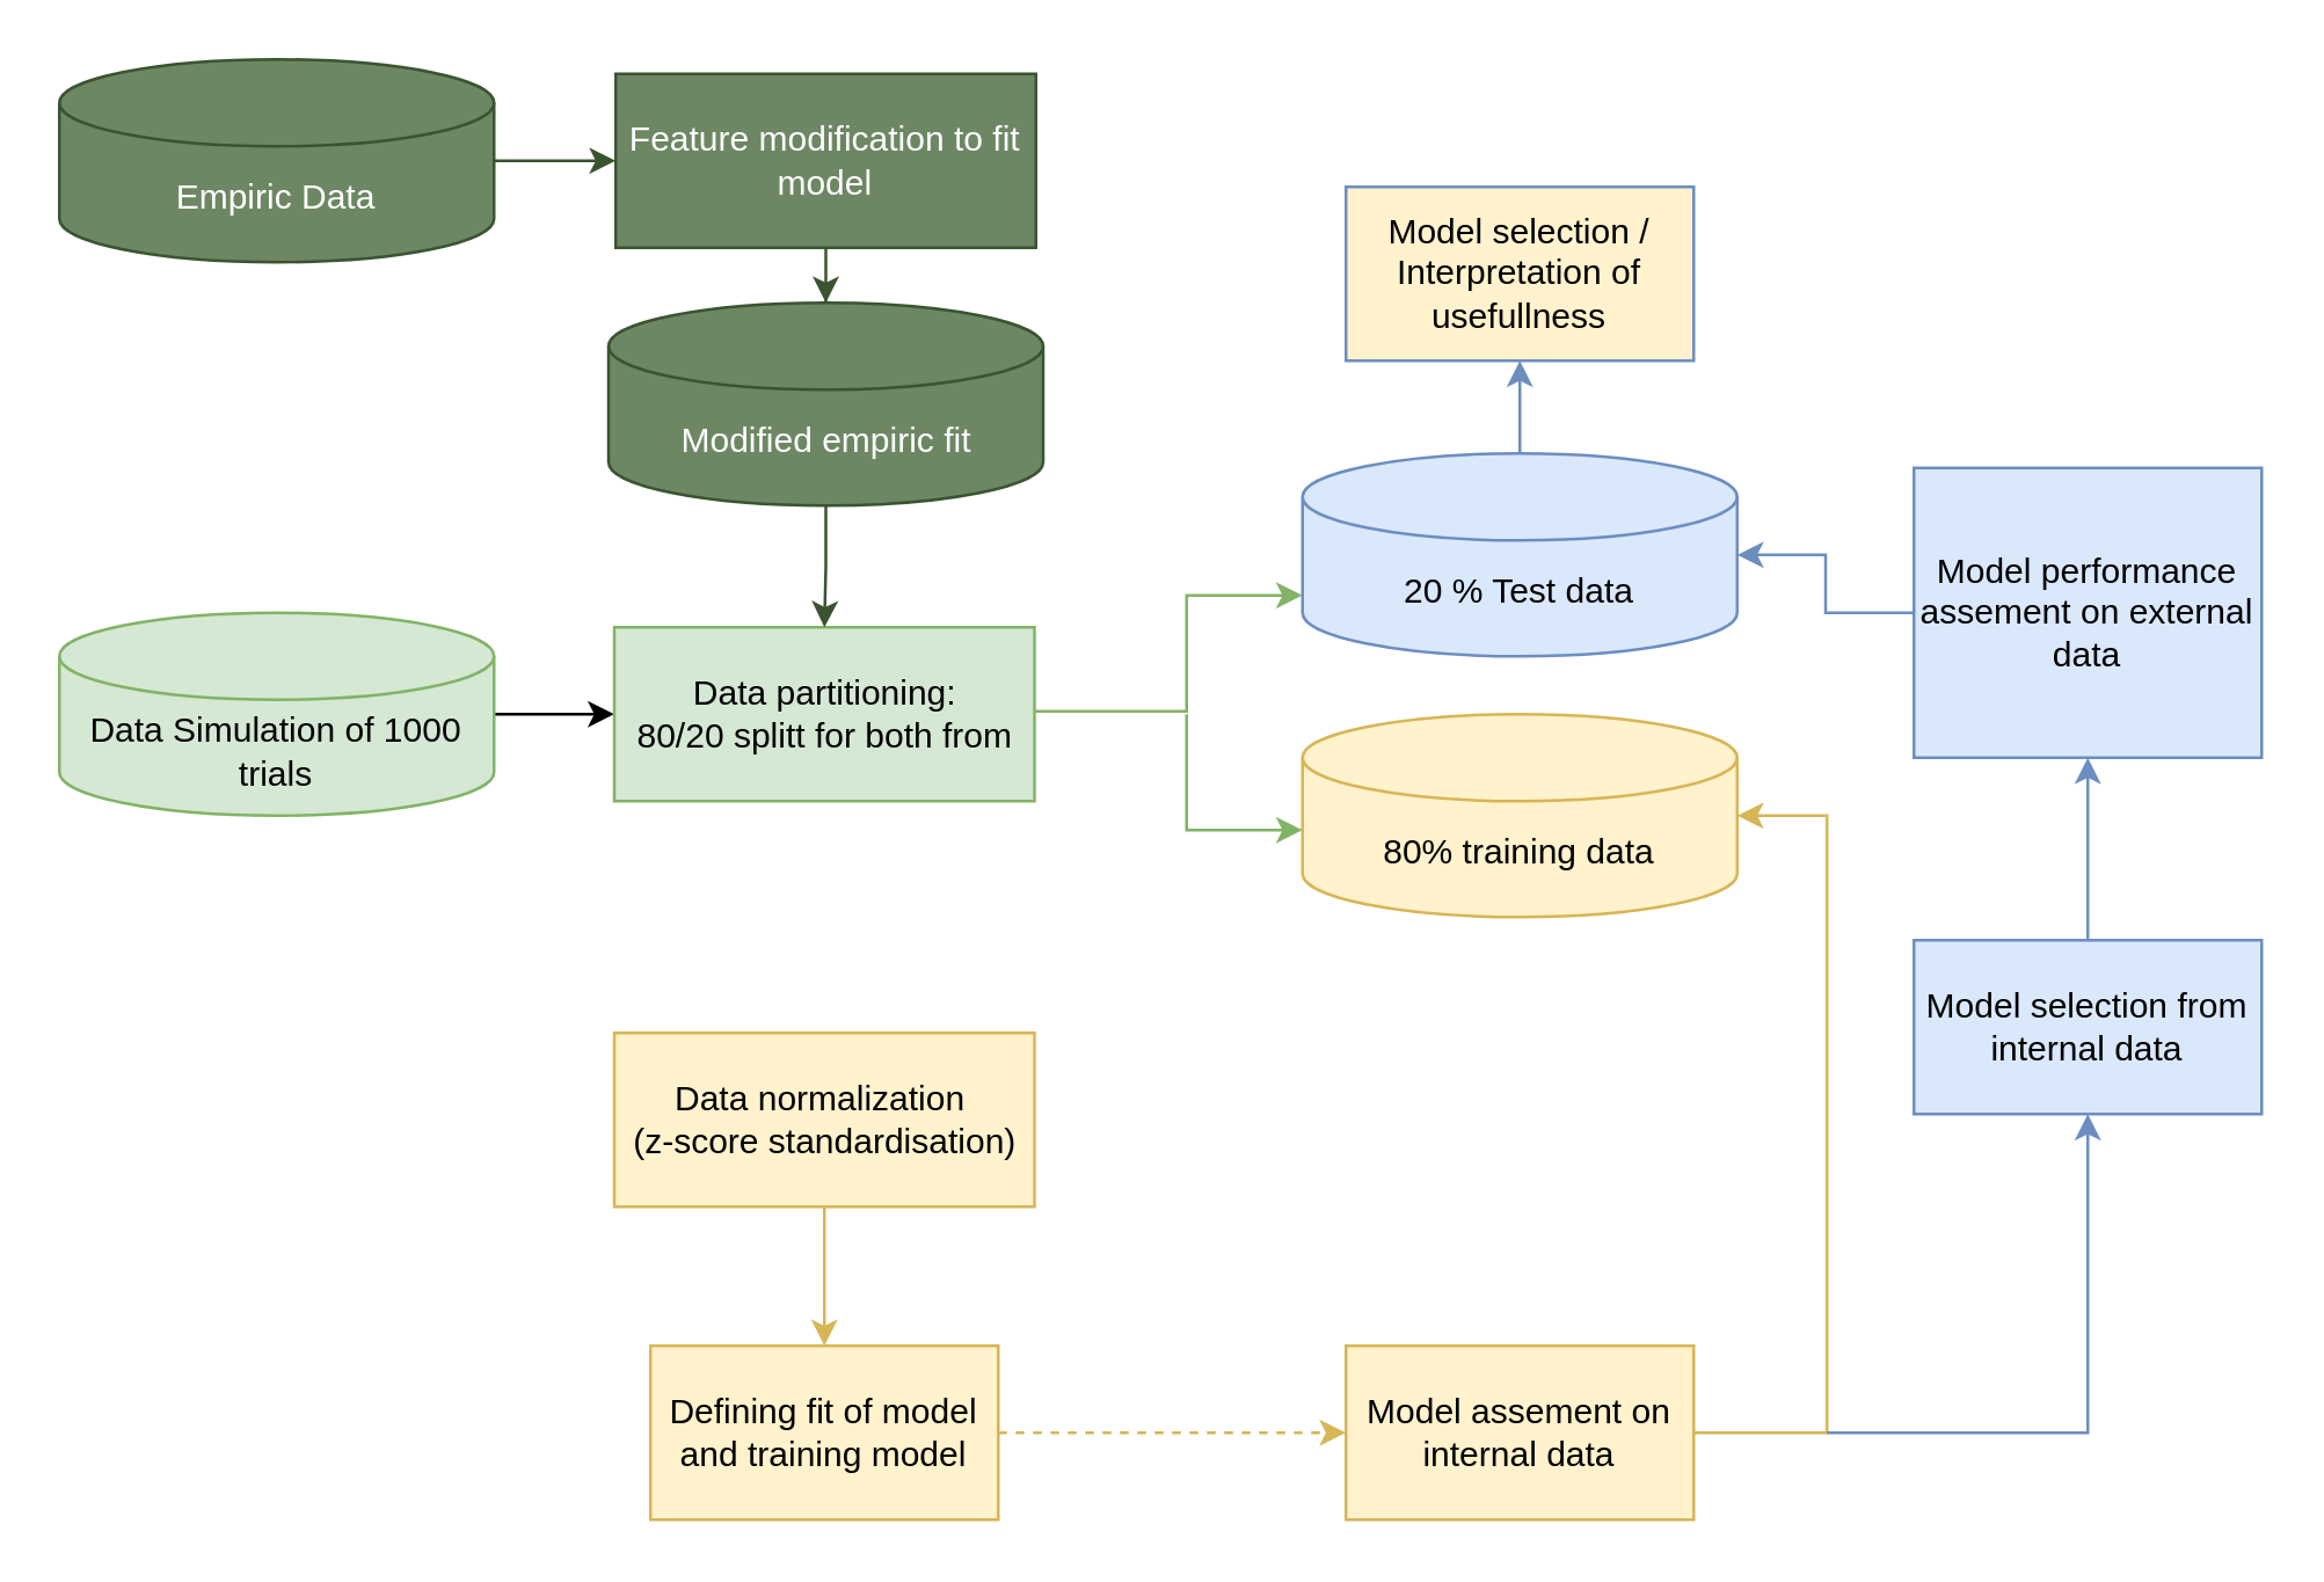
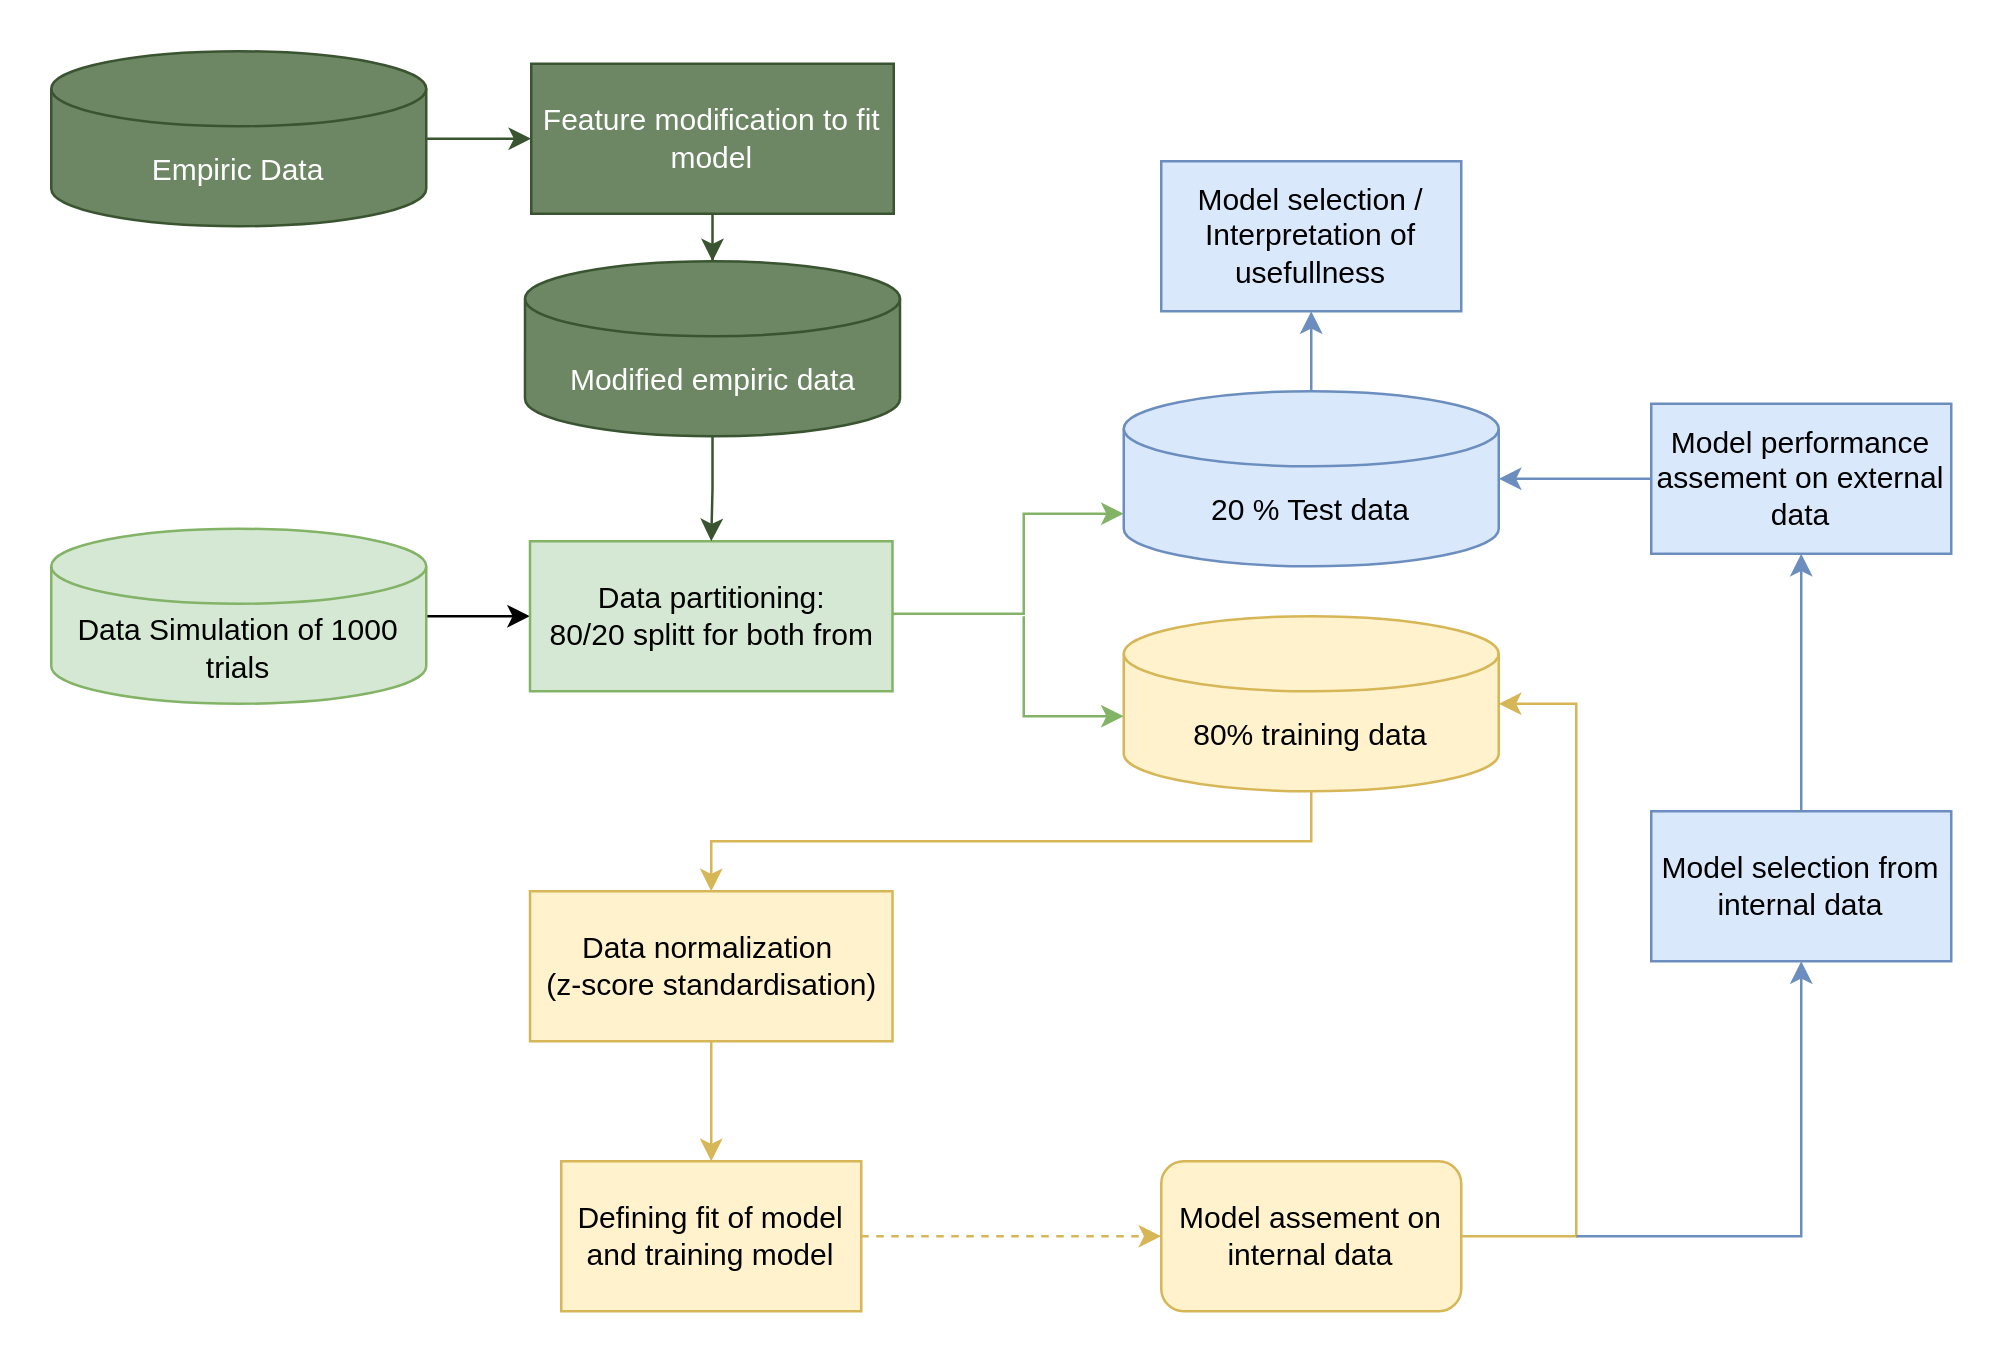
  <mxCell id="0" />
  <mxCell id="1" parent="0" />
  <mxCell id="2" value="" style="edgeStyle=orthogonalEdgeStyle;rounded=0;orthogonalLoop=1;jettySize=auto;html=1;" edge="1" parent="1" source="3" target="5"><mxGeometry relative="1" as="geometry" /></mxCell>
  <mxCell id="3" value="Data Simulation of 1000 trials" style="shape=cylinder3;whiteSpace=wrap;html=1;boundedLbl=1;backgroundOutline=1;size=15;fillColor=#d5e8d4;strokeColor=#82b366;" vertex="1" parent="1"><mxGeometry x="20" y="211" width="150" height="70" as="geometry" /></mxCell>
+ <mxCell id="4" value="" style="edgeStyle=orthogonalEdgeStyle;rounded=0;orthogonalLoop=1;jettySize=auto;html=1;exitX=0.5;exitY=1;exitDx=0;exitDy=0;exitPerimeter=0;fillColor=#fff2cc;strokeColor=#d6b656;" edge="1" parent="1" source="9" target="12"><mxGeometry relative="1" as="geometry" /></mxCell>
  <mxCell id="5" value="Data partitioning:&lt;br&gt;80/20 splitt for both from" style="whiteSpace=wrap;html=1;fillColor=#d5e8d4;strokeColor=#82b366;" vertex="1" parent="1"><mxGeometry x="211.5" y="216" width="145" height="60" as="geometry" /></mxCell>
  <mxCell id="6" value="" style="endArrow=classic;html=1;rounded=0;exitX=1;exitY=0.5;exitDx=0;exitDy=0;fillColor=#d5e8d4;strokeColor=#82b366;" edge="1" parent="1"><mxGeometry width="50" height="50" relative="1" as="geometry"><mxPoint x="356.5" y="245" as="sourcePoint" /><mxPoint x="449" y="205" as="targetPoint" /><Array as="points"><mxPoint x="409" y="245" /><mxPoint x="409" y="205" /></Array></mxGeometry></mxCell>
  <mxCell id="7" value="" style="edgeStyle=orthogonalEdgeStyle;rounded=0;orthogonalLoop=1;jettySize=auto;html=1;fillColor=#dae8fc;strokeColor=#6c8ebf;" edge="1" parent="1" source="8" target="15"><mxGeometry relative="1" as="geometry" /></mxCell>
  <mxCell id="8" value="20 % Test data" style="shape=cylinder3;whiteSpace=wrap;html=1;boundedLbl=1;backgroundOutline=1;size=15;fillColor=#dae8fc;strokeColor=#6c8ebf;" vertex="1" parent="1"><mxGeometry x="449" y="156" width="150" height="70" as="geometry" /></mxCell>
  <mxCell id="9" value="80% training data" style="shape=cylinder3;whiteSpace=wrap;html=1;boundedLbl=1;backgroundOutline=1;size=15;fillColor=#fff2cc;strokeColor=#d6b656;" vertex="1" parent="1"><mxGeometry x="449" y="246" width="150" height="70" as="geometry" /></mxCell>
  <mxCell id="10" value="" style="endArrow=classic;html=1;rounded=0;fillColor=#d5e8d4;strokeColor=#82b366;" edge="1" parent="1"><mxGeometry width="50" height="50" relative="1" as="geometry"><mxPoint x="409" y="246" as="sourcePoint" /><mxPoint x="449" y="286" as="targetPoint" /><Array as="points"><mxPoint x="409" y="286" /></Array></mxGeometry></mxCell>
  <mxCell id="11" value="" style="edgeStyle=orthogonalEdgeStyle;rounded=0;orthogonalLoop=1;jettySize=auto;html=1;fillColor=#fff2cc;strokeColor=#d6b656;" edge="1" parent="1" source="12" target="14"><mxGeometry relative="1" as="geometry" /></mxCell>
  <mxCell id="12" value="Data normalization&amp;nbsp;&lt;br&gt;(z-score standardisation)" style="whiteSpace=wrap;html=1;fillColor=#fff2cc;strokeColor=#d6b656;" vertex="1" parent="1"><mxGeometry x="211.5" y="356" width="145" height="60" as="geometry" /></mxCell>
  <mxCell id="13" style="edgeStyle=orthogonalEdgeStyle;rounded=0;orthogonalLoop=1;jettySize=auto;html=1;entryX=0;entryY=0.5;entryDx=0;entryDy=0;fillColor=#fff2cc;strokeColor=#d6b656;dashed=1;" edge="1" parent="1" source="14" target="19"><mxGeometry relative="1" as="geometry" /></mxCell>
  <mxCell id="14" value="Defining fit of model and training model" style="whiteSpace=wrap;html=1;fillColor=#fff2cc;strokeColor=#d6b656;" vertex="1" parent="1"><mxGeometry x="224" y="464" width="120" height="60" as="geometry" /></mxCell>
- <mxCell id="15" value="Model selection / Interpretation of usefullness" style="whiteSpace=wrap;html=1;fillColor=#fff2cc;strokeColor=#6c8ebf;" vertex="1" parent="1"><mxGeometry x="464" y="64" width="120" height="60" as="geometry" /></mxCell>
+ <mxCell id="15" value="Model selection / Interpretation of usefullness" style="whiteSpace=wrap;html=1;fillColor=#dae8fc;strokeColor=#6c8ebf;" vertex="1" parent="1"><mxGeometry x="464" y="64" width="120" height="60" as="geometry" /></mxCell>
  <mxCell id="16" value="" style="edgeStyle=orthogonalEdgeStyle;rounded=0;orthogonalLoop=1;jettySize=auto;html=1;fillColor=#dae8fc;strokeColor=#6c8ebf;" edge="1" parent="1" source="17" target="8"><mxGeometry relative="1" as="geometry" /></mxCell>
- <mxCell id="17" value="Model performance assement on external data" style="rounded=0;whiteSpace=wrap;html=1;fillColor=#dae8fc;strokeColor=#6c8ebf;" vertex="1" parent="1"><mxGeometry x="660" y="161" width="120" height="100" as="geometry" /></mxCell>
+ <mxCell id="17" value="Model performance assement on external data" style="rounded=0;whiteSpace=wrap;html=1;fillColor=#dae8fc;strokeColor=#6c8ebf;" vertex="1" parent="1"><mxGeometry x="660" y="161" width="120" height="60" as="geometry" /></mxCell>
  <mxCell id="18" style="edgeStyle=orthogonalEdgeStyle;rounded=0;orthogonalLoop=1;jettySize=auto;html=1;entryX=1;entryY=0.5;entryDx=0;entryDy=0;entryPerimeter=0;fillColor=#fff2cc;strokeColor=#d6b656;" edge="1" parent="1" source="19" target="9"><mxGeometry relative="1" as="geometry"><mxPoint x="720" y="294" as="targetPoint" /><Array as="points"><mxPoint x="630" y="494" /><mxPoint x="630" y="281" /></Array></mxGeometry></mxCell>
- <mxCell id="19" value="Model assement on internal data" style="rounded=0;whiteSpace=wrap;html=1;fillColor=#fff2cc;strokeColor=#d6b656;" vertex="1" parent="1"><mxGeometry x="464" y="464" width="120" height="60" as="geometry" /></mxCell>
+ <mxCell id="19" value="Model assement on internal data" style="whiteSpace=wrap;html=1;fillColor=#fff2cc;strokeColor=#d6b656;rounded=1;" vertex="1" parent="1"><mxGeometry x="464" y="464" width="120" height="60" as="geometry" /></mxCell>
  <mxCell id="20" value="" style="edgeStyle=orthogonalEdgeStyle;rounded=0;orthogonalLoop=1;jettySize=auto;html=1;fillColor=#dae8fc;strokeColor=#6c8ebf;" edge="1" parent="1" source="21" target="17"><mxGeometry relative="1" as="geometry" /></mxCell>
  <mxCell id="21" value="Model selection from internal data" style="rounded=0;whiteSpace=wrap;html=1;fillColor=#dae8fc;strokeColor=#6c8ebf;" vertex="1" parent="1"><mxGeometry x="660" y="324" width="120" height="60" as="geometry" /></mxCell>
  <mxCell id="22" value="" style="endArrow=classic;html=1;rounded=0;entryX=0.5;entryY=1;entryDx=0;entryDy=0;fillColor=#dae8fc;strokeColor=#6c8ebf;" edge="1" parent="1" target="21"><mxGeometry width="50" height="50" relative="1" as="geometry"><mxPoint x="630" y="494" as="sourcePoint" /><mxPoint x="440" y="244" as="targetPoint" /><Array as="points"><mxPoint x="720" y="494" /></Array></mxGeometry></mxCell>
  <mxCell id="23" value="" style="edgeStyle=orthogonalEdgeStyle;rounded=0;orthogonalLoop=1;jettySize=auto;html=1;fillColor=#6d8764;strokeColor=#3A5431;" edge="1" parent="1" source="24" target="26"><mxGeometry relative="1" as="geometry" /></mxCell>
  <mxCell id="24" value="Empiric Data" style="shape=cylinder3;whiteSpace=wrap;html=1;boundedLbl=1;backgroundOutline=1;size=15;fillColor=#6d8764;strokeColor=#3A5431;fontColor=#ffffff;" vertex="1" parent="1"><mxGeometry x="20" y="20" width="150" height="70" as="geometry" /></mxCell>
  <mxCell id="25" value="" style="edgeStyle=orthogonalEdgeStyle;rounded=0;orthogonalLoop=1;jettySize=auto;html=1;fillColor=#6d8764;strokeColor=#3A5431;" edge="1" parent="1" source="26" target="28"><mxGeometry relative="1" as="geometry" /></mxCell>
  <mxCell id="26" value="Feature modification to fit model" style="whiteSpace=wrap;html=1;fillColor=#6d8764;strokeColor=#3A5431;fontColor=#ffffff;" vertex="1" parent="1"><mxGeometry x="212" y="25" width="145" height="60" as="geometry" /></mxCell>
  <mxCell id="27" value="" style="edgeStyle=orthogonalEdgeStyle;rounded=0;orthogonalLoop=1;jettySize=auto;html=1;fillColor=#6d8764;strokeColor=#3A5431;" edge="1" parent="1" source="28" target="5"><mxGeometry relative="1" as="geometry" /></mxCell>
- <mxCell id="28" value="Modified empiric fit" style="shape=cylinder3;whiteSpace=wrap;html=1;boundedLbl=1;backgroundOutline=1;size=15;fillColor=#6d8764;strokeColor=#3A5431;fontColor=#ffffff;" vertex="1" parent="1"><mxGeometry x="209.5" y="104" width="150" height="70" as="geometry" /></mxCell>
+ <mxCell id="28" value="Modified empiric data" style="shape=cylinder3;whiteSpace=wrap;html=1;boundedLbl=1;backgroundOutline=1;size=15;fillColor=#6d8764;strokeColor=#3A5431;fontColor=#ffffff;" vertex="1" parent="1"><mxGeometry x="209.5" y="104" width="150" height="70" as="geometry" /></mxCell>
